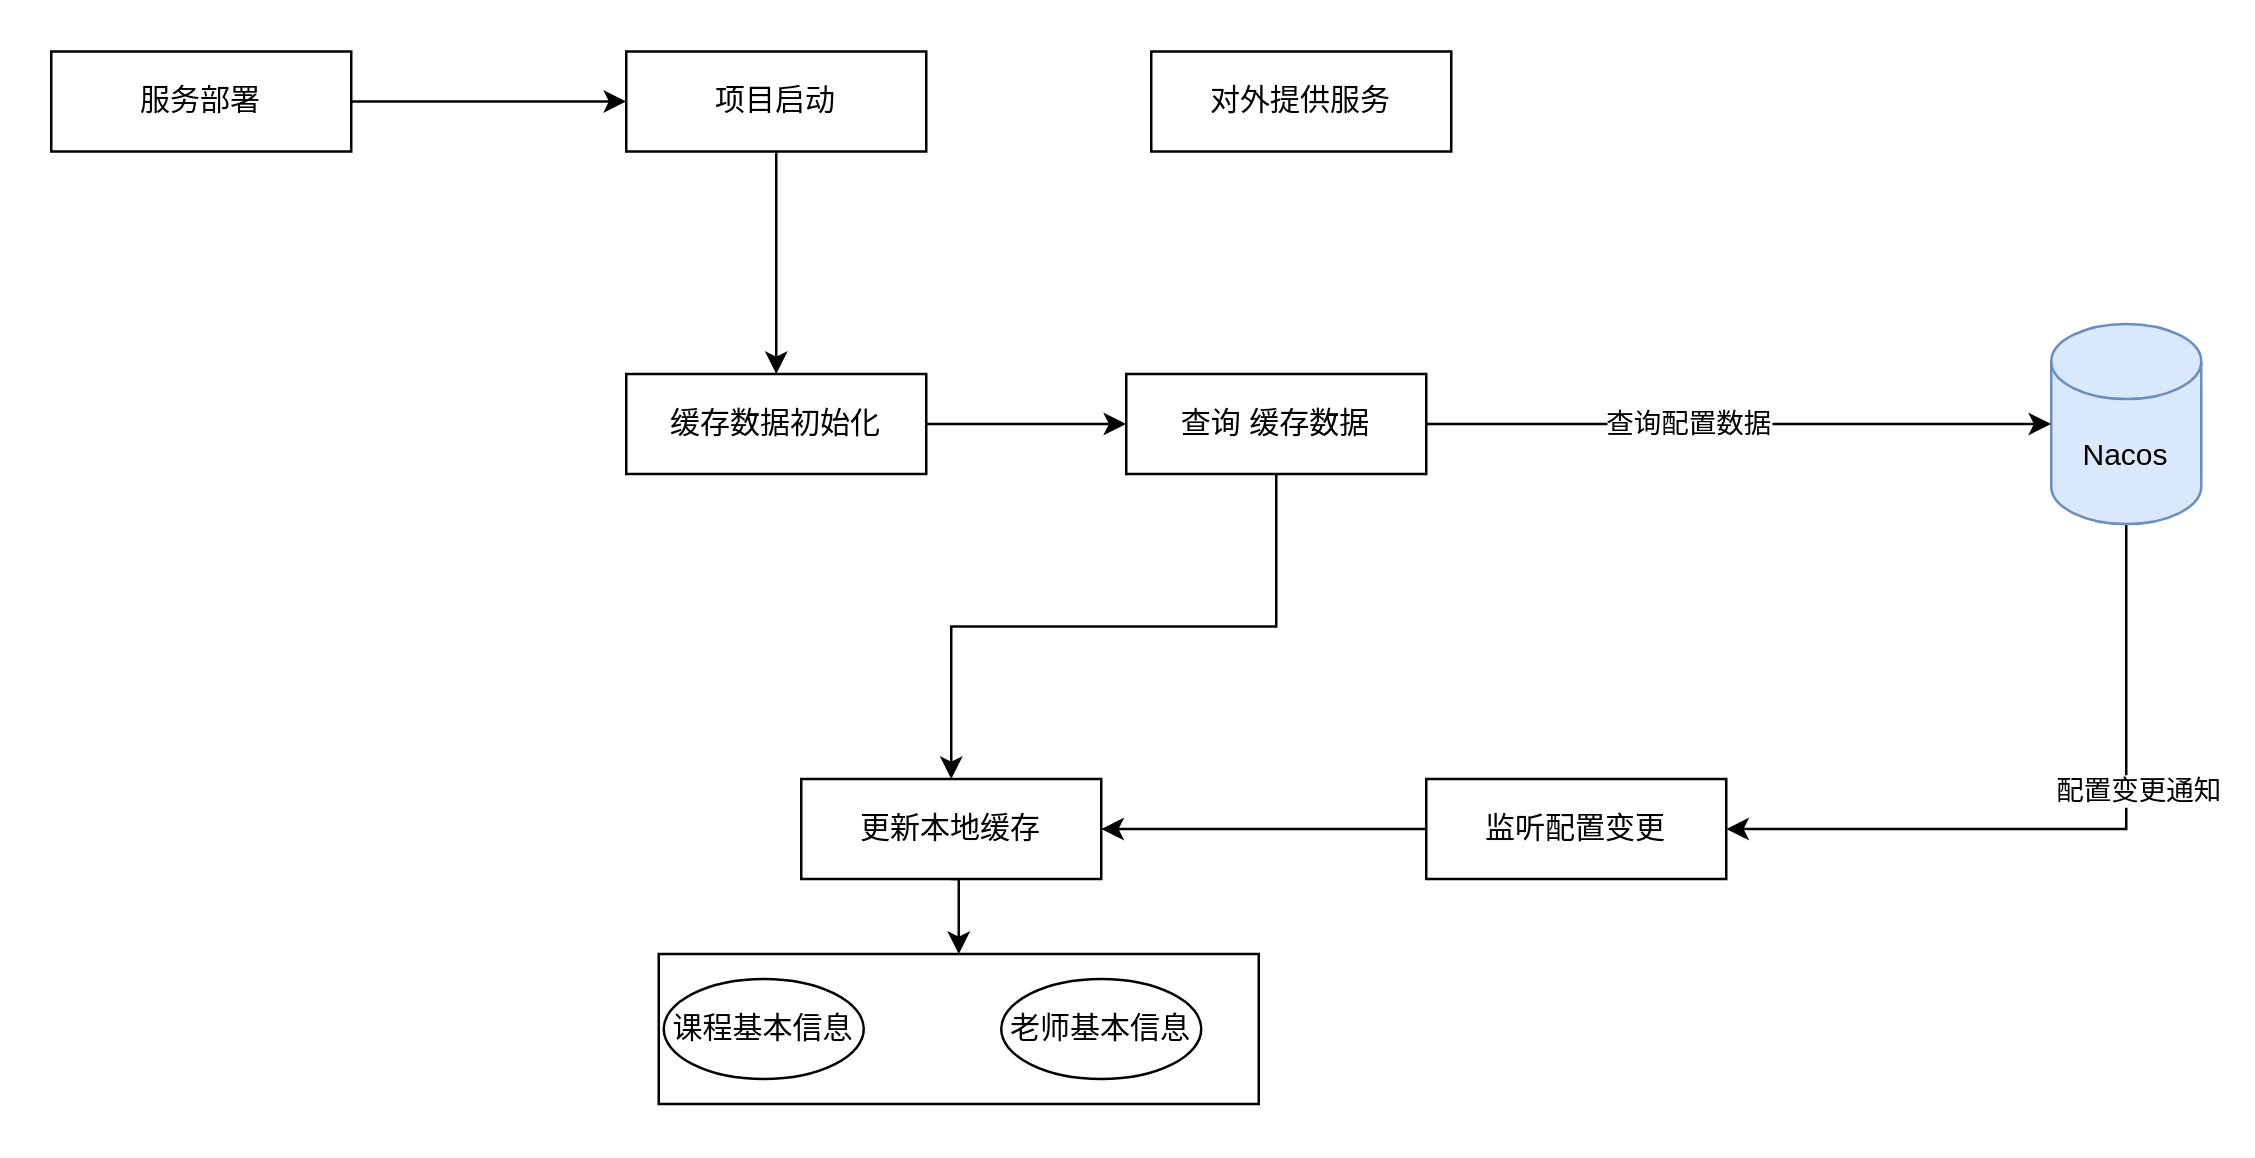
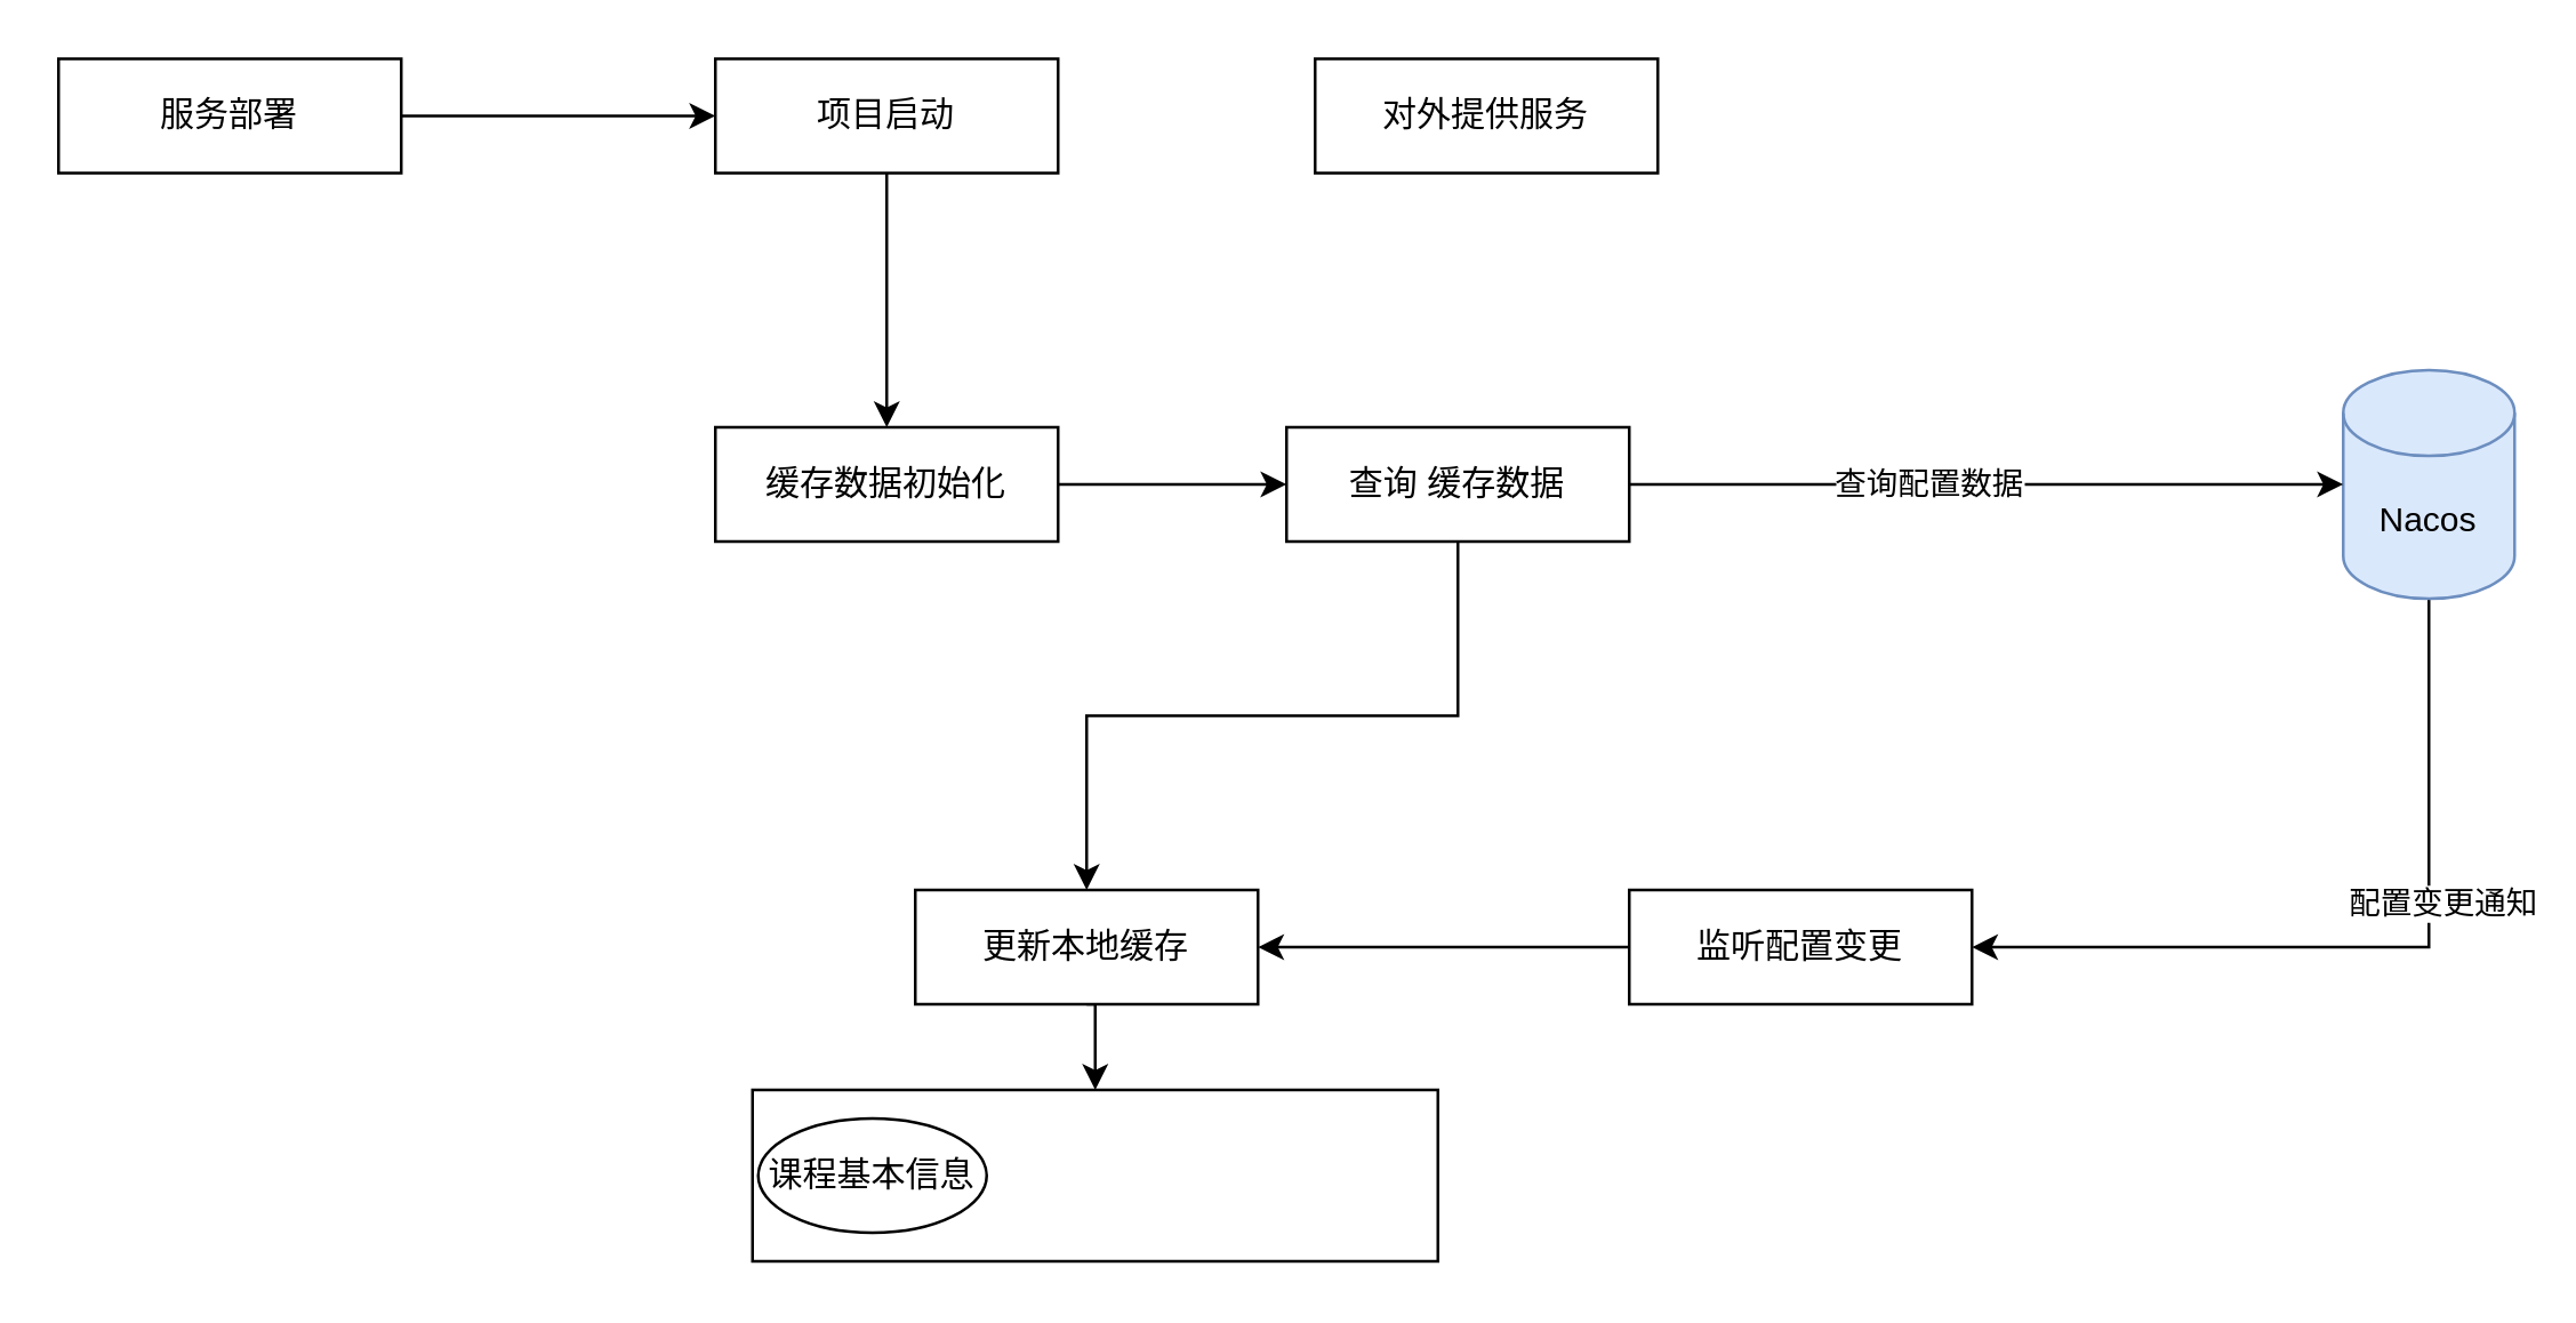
  <mxCell id="0" />
  <mxCell id="1" parent="0" />
  <mxCell id="2" value="" style="rounded=0;whiteSpace=wrap;html=1;" vertex="1" parent="1"><mxGeometry x="263" y="381" width="240" height="60" as="geometry" /></mxCell>
  <mxCell id="3" style="edgeStyle=orthogonalEdgeStyle;rounded=0;orthogonalLoop=1;jettySize=auto;html=1;exitX=1;exitY=0.5;exitDx=0;exitDy=0;" edge="1" parent="1" source="4" target="6"><mxGeometry relative="1" as="geometry" /></mxCell>
  <mxCell id="4" value="服务部署" style="rounded=0;whiteSpace=wrap;html=1;" vertex="1" parent="1"><mxGeometry x="20" y="20" width="120" height="40" as="geometry" /></mxCell>
  <mxCell id="5" style="edgeStyle=orthogonalEdgeStyle;rounded=0;orthogonalLoop=1;jettySize=auto;html=1;exitX=0.5;exitY=1;exitDx=0;exitDy=0;" edge="1" parent="1" source="6" target="8"><mxGeometry relative="1" as="geometry" /></mxCell>
  <mxCell id="6" value="项目启动" style="rounded=0;whiteSpace=wrap;html=1;" vertex="1" parent="1"><mxGeometry x="250" y="20" width="120" height="40" as="geometry" /></mxCell>
  <mxCell id="7" style="rounded=0;orthogonalLoop=1;jettySize=auto;html=1;exitX=1;exitY=0.5;exitDx=0;exitDy=0;entryX=0;entryY=0.5;entryDx=0;entryDy=0;" edge="1" parent="1" source="8" target="10"><mxGeometry relative="1" as="geometry" /></mxCell>
  <mxCell id="8" value="缓存数据初始化" style="rounded=0;whiteSpace=wrap;html=1;" vertex="1" parent="1"><mxGeometry x="250" y="149" width="120" height="40" as="geometry" /></mxCell>
  <mxCell id="9" style="edgeStyle=orthogonalEdgeStyle;rounded=0;orthogonalLoop=1;jettySize=auto;html=1;exitX=0.5;exitY=1;exitDx=0;exitDy=0;" edge="1" parent="1" source="10" target="15"><mxGeometry relative="1" as="geometry" /></mxCell>
  <mxCell id="10" value="查询 缓存数据" style="rounded=0;whiteSpace=wrap;html=1;" vertex="1" parent="1"><mxGeometry x="450" y="149" width="120" height="40" as="geometry" /></mxCell>
  <mxCell id="11" style="edgeStyle=orthogonalEdgeStyle;rounded=0;orthogonalLoop=1;jettySize=auto;html=1;exitX=0.5;exitY=1;exitDx=0;exitDy=0;exitPerimeter=0;entryX=1;entryY=0.5;entryDx=0;entryDy=0;" edge="1" parent="1" source="13" target="22"><mxGeometry relative="1" as="geometry" /></mxCell>
  <mxCell id="12" value="配置变更通知" style="edgeLabel;html=1;align=center;verticalAlign=middle;resizable=0;points=[];" vertex="1" connectable="0" parent="11"><mxGeometry x="-0.247" y="4" relative="1" as="geometry"><mxPoint as="offset" /></mxGeometry></mxCell>
  <mxCell id="13" value="Nacos" style="shape=cylinder3;whiteSpace=wrap;html=1;boundedLbl=1;backgroundOutline=1;size=15;fillColor=#dae8fc;strokeColor=#6c8ebf;" vertex="1" parent="1"><mxGeometry x="820" y="129" width="60" height="80" as="geometry" /></mxCell>
  <mxCell id="14" style="edgeStyle=orthogonalEdgeStyle;rounded=0;orthogonalLoop=1;jettySize=auto;html=1;exitX=0.5;exitY=1;exitDx=0;exitDy=0;entryX=0.5;entryY=0;entryDx=0;entryDy=0;" edge="1" parent="1" source="15" target="2"><mxGeometry relative="1" as="geometry" /></mxCell>
  <mxCell id="15" value="更新本地缓存" style="rounded=0;whiteSpace=wrap;html=1;" vertex="1" parent="1"><mxGeometry x="320" y="311" width="120" height="40" as="geometry" /></mxCell>
  <mxCell id="16" style="edgeStyle=orthogonalEdgeStyle;rounded=0;orthogonalLoop=1;jettySize=auto;html=1;exitX=1;exitY=0.5;exitDx=0;exitDy=0;entryX=0;entryY=0.5;entryDx=0;entryDy=0;entryPerimeter=0;" edge="1" parent="1" source="10" target="13"><mxGeometry relative="1" as="geometry" /></mxCell>
  <mxCell id="17" value="查询配置数据" style="edgeLabel;html=1;align=center;verticalAlign=middle;resizable=0;points=[];" vertex="1" connectable="0" parent="16"><mxGeometry x="-0.168" y="1" relative="1" as="geometry"><mxPoint as="offset" /></mxGeometry></mxCell>
  <mxCell id="18" value="课程基本信息" style="ellipse;whiteSpace=wrap;html=1;" vertex="1" parent="1"><mxGeometry x="265" y="391" width="80" height="40" as="geometry" /></mxCell>
  <mxCell id="19" value="对外提供服务" style="rounded=0;whiteSpace=wrap;html=1;" vertex="1" parent="1"><mxGeometry x="460" y="20" width="120" height="40" as="geometry" /></mxCell>
- <mxCell id="20" value="老师基本信息" style="ellipse;whiteSpace=wrap;html=1;" vertex="1" parent="1"><mxGeometry x="400" y="391" width="80" height="40" as="geometry" /></mxCell>
  <mxCell id="21" style="edgeStyle=orthogonalEdgeStyle;rounded=0;orthogonalLoop=1;jettySize=auto;html=1;exitX=0;exitY=0.5;exitDx=0;exitDy=0;entryX=1;entryY=0.5;entryDx=0;entryDy=0;" edge="1" parent="1" source="22" target="15"><mxGeometry relative="1" as="geometry" /></mxCell>
  <mxCell id="22" value="监听配置变更" style="rounded=0;whiteSpace=wrap;html=1;" vertex="1" parent="1"><mxGeometry x="570" y="311" width="120" height="40" as="geometry" /></mxCell>
